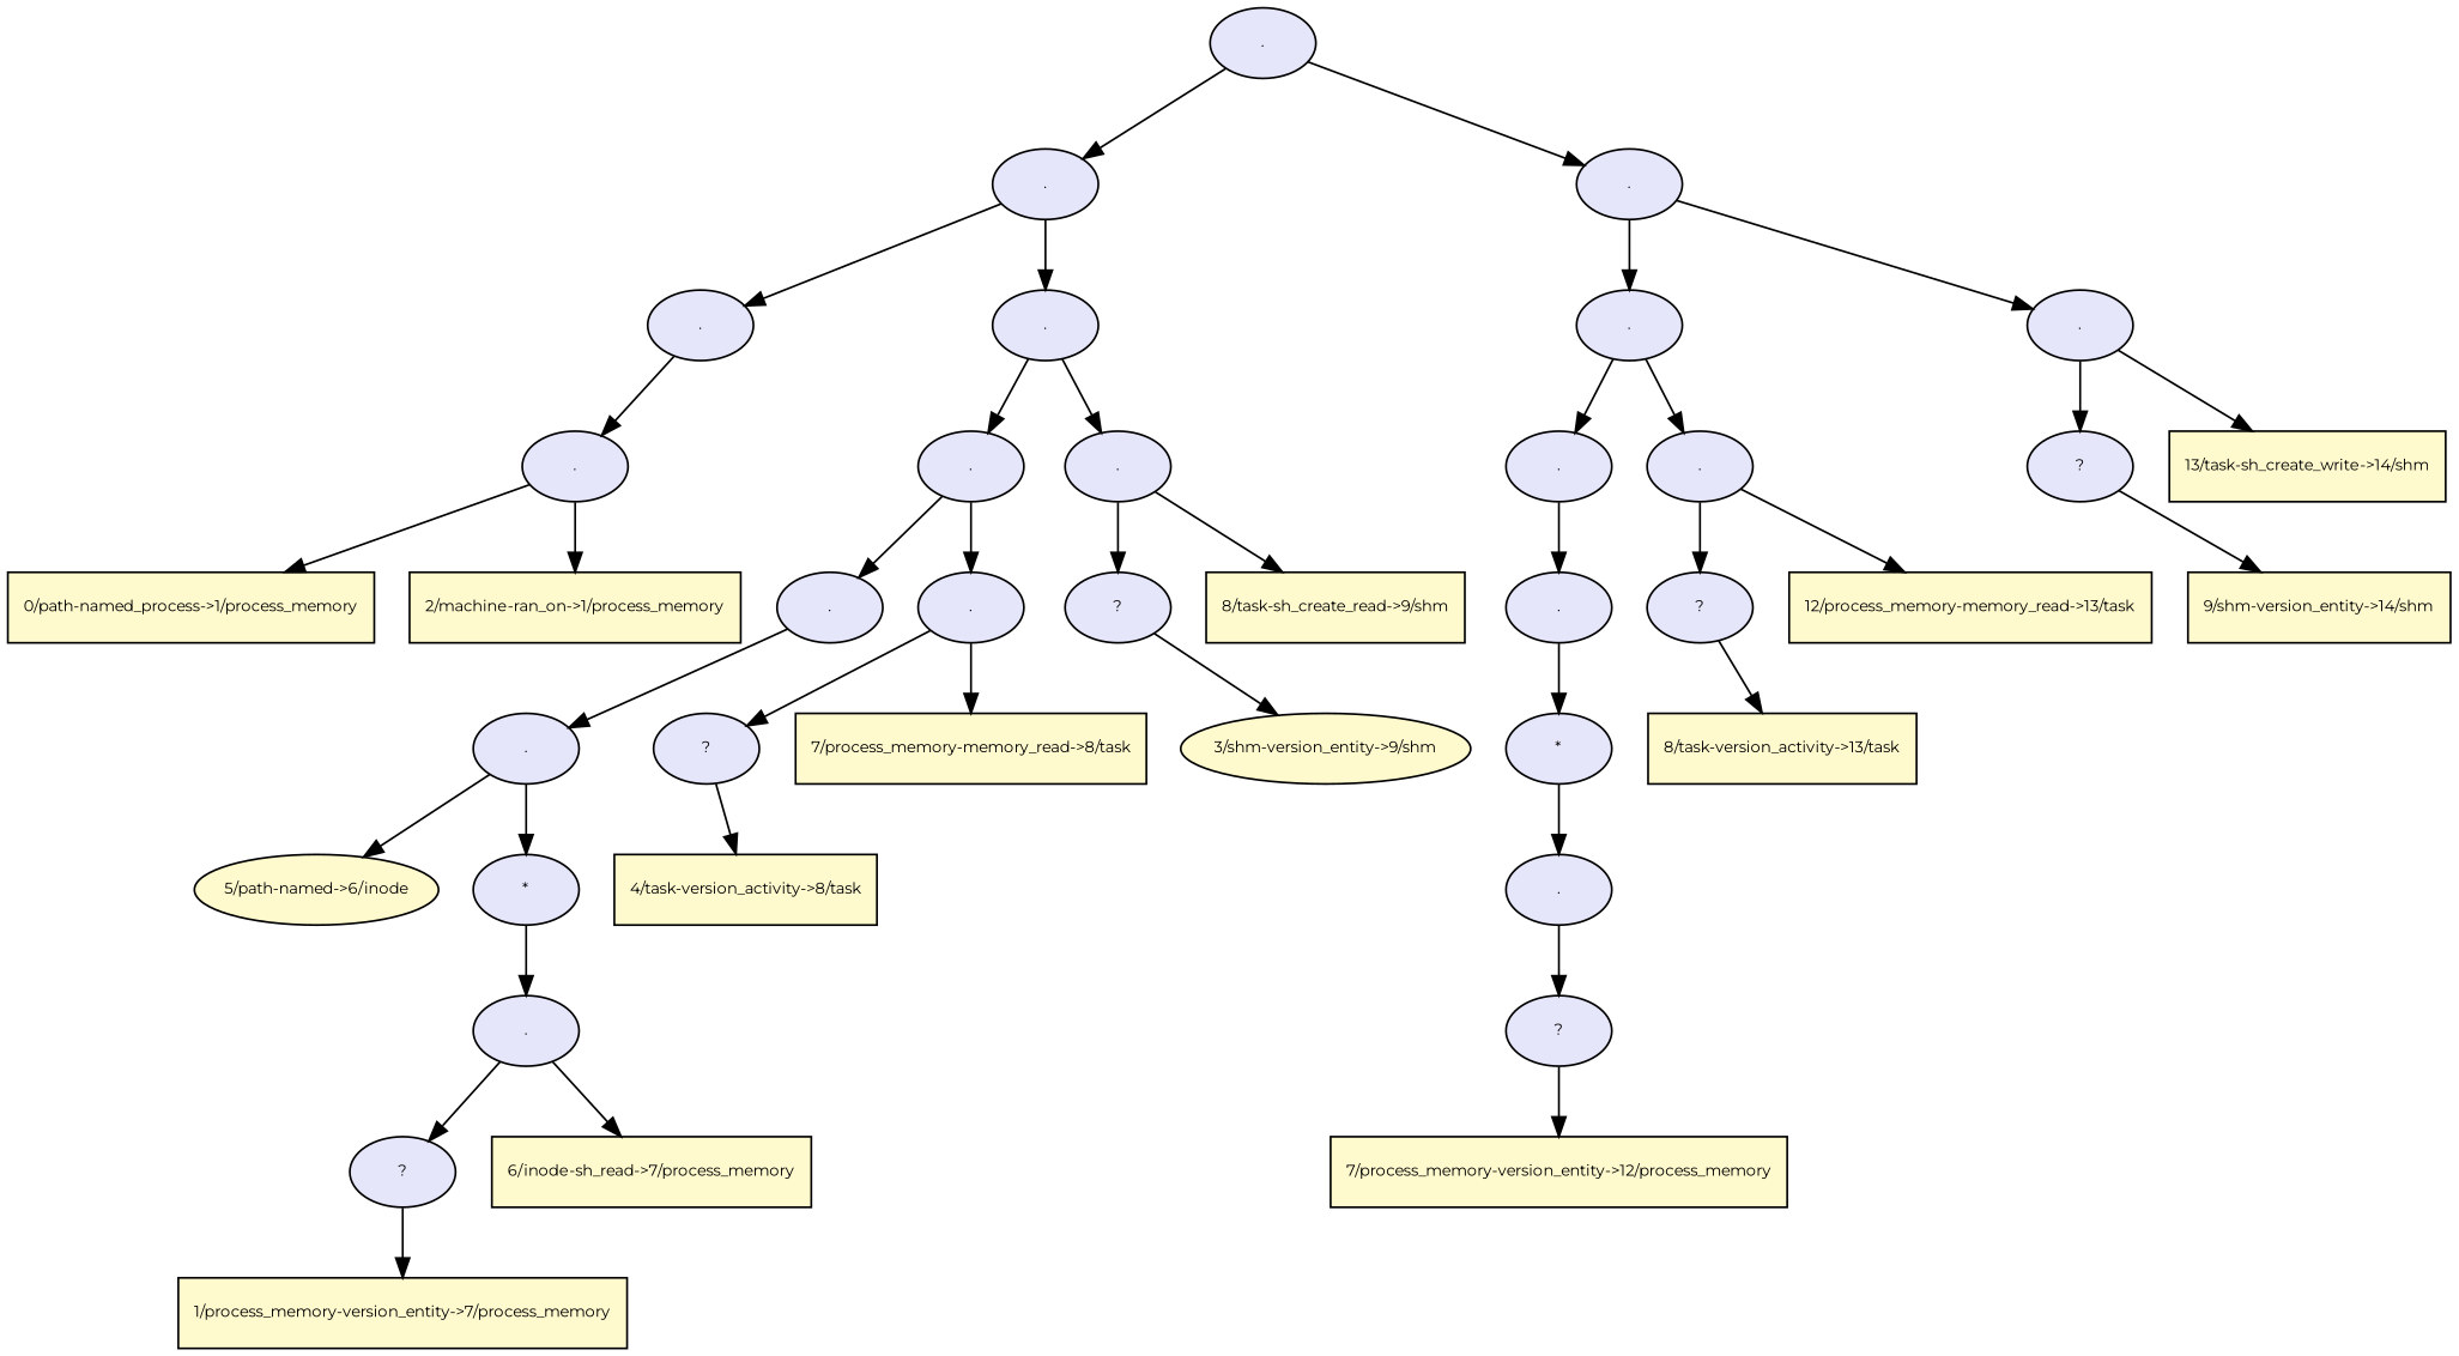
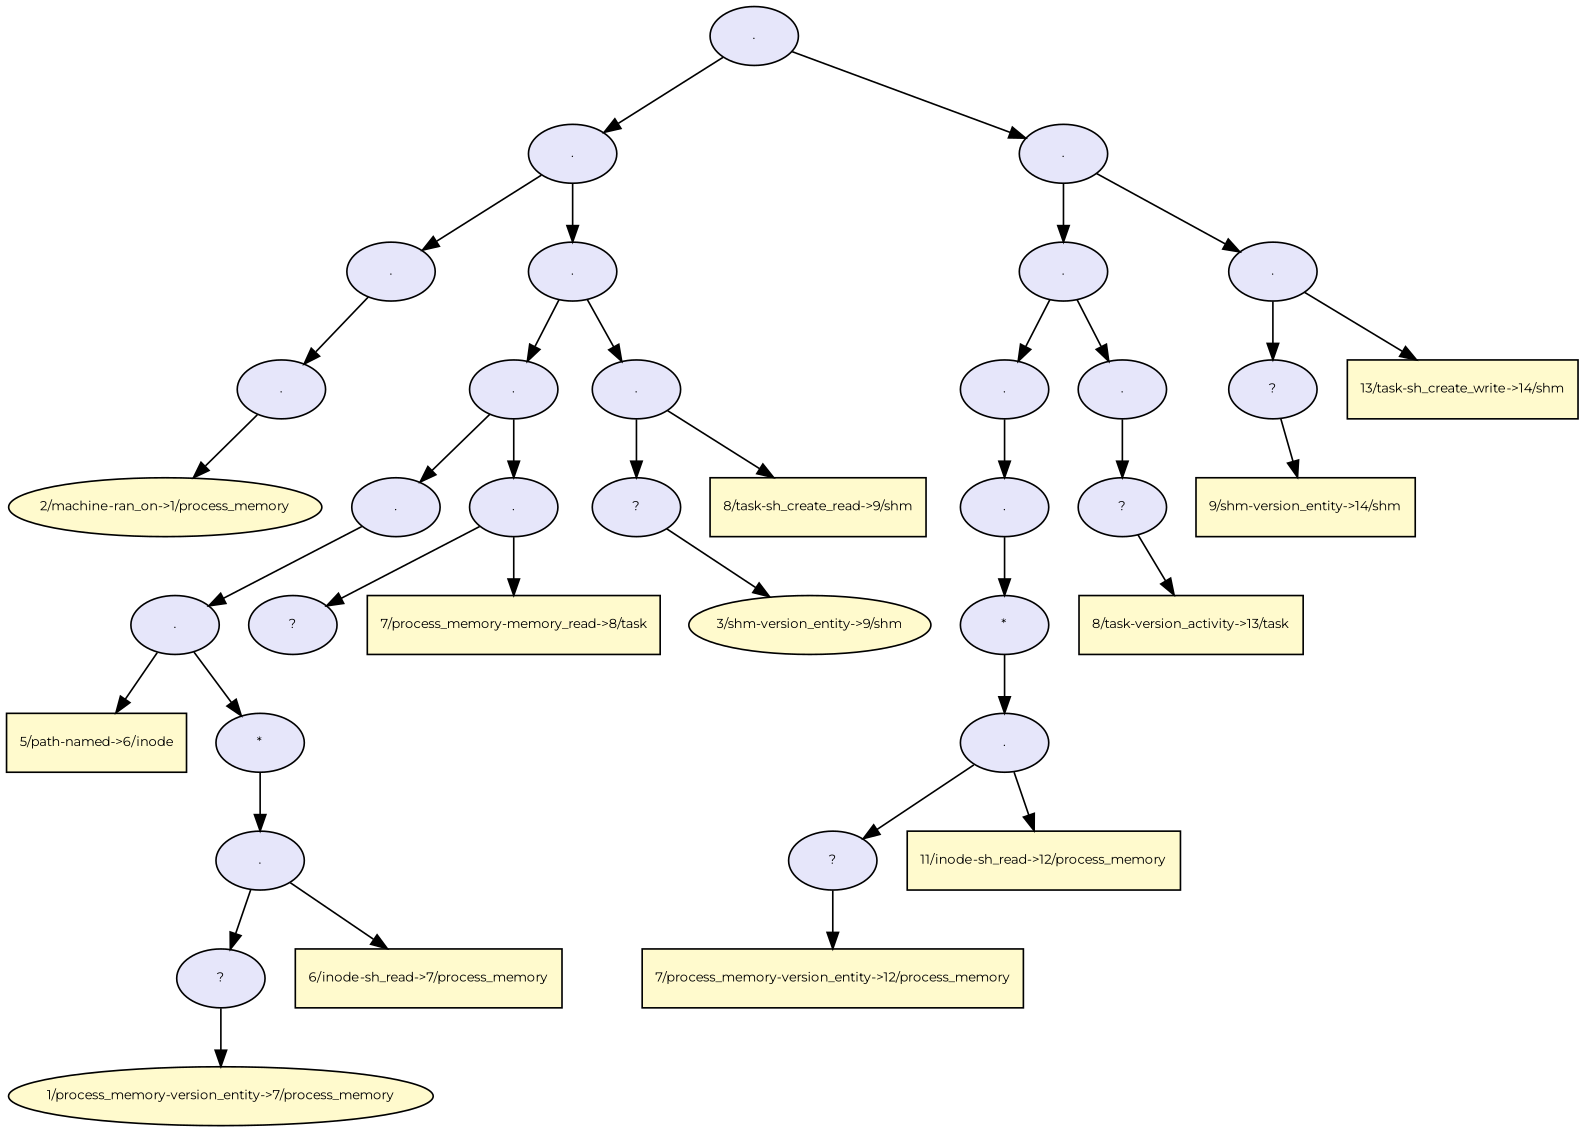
  digraph {
    fontname=Montserrat
    node [fillcolor="#e6e6fa" fontname=Montserrat fontsize=8 shape=ellipse style=filled]
    edge [color="#000000" fontname=Montserrat fontsize=8]
    n1 [label="."]
    n2 [label="."]
    n3 [label="."]
    n4 [label="."]
    n5 [label="."]
    n6 [label="."]
    n7 [label="."]
    n8 [label="."]
    n9 [label="."]
    n10 [label="."]
-   n11 [fillcolor="#fffacd" label="0/path-named_process->1/process_memory" shape=rectangle]
-   n12 [fillcolor="#fffacd" label="2/machine-ran_on->1/process_memory" shape=rectangle]
+   n12 [fillcolor="#fffacd" label="2/machine-ran_on->1/process_memory"]
    n13 [label="."]
    n14 [label="."]
    n15 [label="?"]
    n16 [fillcolor="#fffacd" label="8/task-sh_create_read->9/shm" shape=rectangle]
    n17 [label="."]
    n18 [label="?"]
    n19 [fillcolor="#fffacd" label="7/process_memory-memory_read->8/task" shape=rectangle]
-   n20 [fillcolor="#fffacd" label="5/path-named->6/inode"]
+   n20 [fillcolor="#fffacd" label="5/path-named->6/inode" shape=rectangle]
    n21 [label="*"]
    n22 [label="."]
    n23 [label="?"]
    n24 [fillcolor="#fffacd" label="6/inode-sh_read->7/process_memory" shape=rectangle]
-   n25 [fillcolor="#fffacd" label="1/process_memory-version_entity->7/process_memory" shape=rectangle]
-   n26 [fillcolor="#fffacd" label="4/task-version_activity->8/task" shape=rectangle]
+   n25 [fillcolor="#fffacd" label="1/process_memory-version_entity->7/process_memory"]
    n27 [fillcolor="#fffacd" label="3/shm-version_entity->9/shm"]
    n28 [label="."]
    n29 [label="."]
    n30 [label="?"]
    n31 [fillcolor="#fffacd" label="13/task-sh_create_write->14/shm" shape=rectangle]
    n32 [label="."]
    n33 [label="?"]
-   n34 [fillcolor="#fffacd" label="12/process_memory-memory_read->13/task" shape=rectangle]
    n35 [label="*"]
    n36 [label="."]
    n37 [label="?"]
+   n38 [fillcolor="#fffacd" label="11/inode-sh_read->12/process_memory" shape=rectangle]
    n39 [fillcolor="#fffacd" label="7/process_memory-version_entity->12/process_memory" shape=rectangle]
    n40 [fillcolor="#fffacd" label="8/task-version_activity->13/task" shape=rectangle]
    n41 [fillcolor="#fffacd" label="9/shm-version_entity->14/shm" shape=rectangle]
    n1 -> n2
    n1 -> n3
    n2 -> n4
    n2 -> n5
    n3 -> n6
    n3 -> n7
    n4 -> n8
    n5 -> n9
    n5 -> n10
    n6 -> n28
    n6 -> n29
    n7 -> n30
    n7 -> n31
-   n8 -> n11
    n8 -> n12
    n9 -> n13
    n9 -> n14
    n10 -> n15
    n10 -> n16
    n13 -> n17
    n14 -> n18
    n14 -> n19
    n15 -> n27
    n17 -> n20
    n17 -> n21
-   n18 -> n26
    n21 -> n22
    n22 -> n23
    n22 -> n24
    n23 -> n25
    n28 -> n32
    n29 -> n33
-   n29 -> n34
    n30 -> n41
    n32 -> n35
    n33 -> n40
    n35 -> n36
    n36 -> n37
+   n36 -> n38
    n37 -> n39
  }
